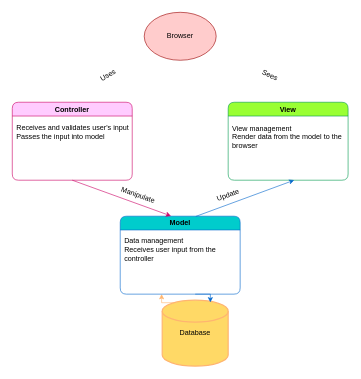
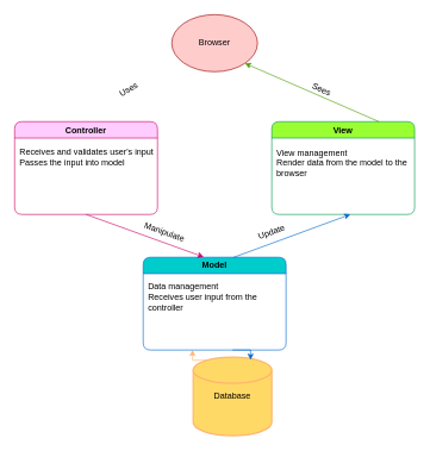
  <mxCell id="0" />
  <mxCell id="1" parent="0" />
  <mxCell id="2" style="edgeStyle=orthogonalEdgeStyle;rounded=0;orthogonalLoop=1;jettySize=auto;html=1;exitX=0.221;exitY=0.039;exitDx=0;exitDy=0;exitPerimeter=0;strokeColor=#FFB570;" edge="1" parent="1" source="3"><mxGeometry relative="1" as="geometry"><mxPoint x="269" y="490" as="targetPoint" /><Array as="points" /></mxGeometry></mxCell>
  <mxCell id="3" value="Database" style="strokeWidth=2;html=1;shape=mxgraph.flowchart.database;whiteSpace=wrap;strokeColor=#FFB570;fillColor=#FFD966;" vertex="1" parent="1"><mxGeometry x="270" y="500" width="110" height="110" as="geometry" /></mxCell>
  <mxCell id="4" style="edgeStyle=orthogonalEdgeStyle;rounded=0;orthogonalLoop=1;jettySize=auto;html=1;entryX=0.73;entryY=0.033;entryDx=0;entryDy=0;entryPerimeter=0;strokeColor=#0066cc;" edge="1" parent="1" target="3"><mxGeometry relative="1" as="geometry"><mxPoint x="325" y="490" as="sourcePoint" /></mxGeometry></mxCell>
  <mxCell id="5" value="Model" style="swimlane;whiteSpace=wrap;html=1;perimeterSpacing=0;rounded=1;strokeColor=#0066CC;fillColor=#00CCCC;" vertex="1" parent="1"><mxGeometry x="200" y="360" width="200" height="130" as="geometry" /></mxCell>
  <mxCell id="6" value="Data management&lt;br&gt;Receives user input from the controller" style="text;html=1;strokeColor=none;fillColor=none;align=left;verticalAlign=top;whiteSpace=wrap;rounded=0;" vertex="1" parent="5"><mxGeometry x="5" y="27.5" width="190" height="95" as="geometry" /></mxCell>
  <mxCell id="7" value="View" style="swimlane;whiteSpace=wrap;html=1;perimeterSpacing=0;rounded=1;strokeColor=#00994D;fillColor=#99FF33;" vertex="1" parent="1"><mxGeometry x="380" y="170" width="200" height="130" as="geometry" /></mxCell>
  <mxCell id="8" value="View management&lt;br&gt;Render data from the model to the browser" style="text;html=1;strokeColor=none;fillColor=none;align=left;verticalAlign=top;whiteSpace=wrap;rounded=0;" vertex="1" parent="7"><mxGeometry x="5" y="30" width="190" height="95" as="geometry" /></mxCell>
  <mxCell id="9" value="Controller" style="swimlane;whiteSpace=wrap;html=1;perimeterSpacing=0;rounded=1;fillColor=#FFCCFF;strokeColor=#CC0066;startSize=23;" vertex="1" parent="1"><mxGeometry x="20" y="170" width="200" height="130" as="geometry" /></mxCell>
  <mxCell id="10" value="Receives and validates user's input&lt;br&gt;Passes the input into model" style="text;html=1;strokeColor=none;fillColor=none;align=left;verticalAlign=top;whiteSpace=wrap;rounded=0;" vertex="1" parent="9"><mxGeometry x="5" y="29" width="190" height="95" as="geometry" /></mxCell>
  <mxCell id="11" value="Browser" style="ellipse;whiteSpace=wrap;html=1;strokeColor=#990000;fillColor=#FFCCCC;" vertex="1" parent="1"><mxGeometry x="240" y="20" width="120" height="80" as="geometry" /></mxCell>
+ <mxCell id="12" value="" style="endArrow=classic;html=1;rounded=0;entryX=1;entryY=1;entryDx=0;entryDy=0;exitX=0.75;exitY=0;exitDx=0;exitDy=0;strokeColor=#4D9900;" edge="1" parent="1" source="7" target="11"><mxGeometry width="50" height="50" relative="1" as="geometry"><mxPoint x="268" y="68" as="sourcePoint" /><mxPoint x="130" y="180" as="targetPoint" /></mxGeometry></mxCell>
  <mxCell id="13" value="" style="endArrow=classic;html=1;rounded=0;exitX=0.5;exitY=1;exitDx=0;exitDy=0;entryX=0.423;entryY=-0.003;entryDx=0;entryDy=0;entryPerimeter=0;strokeColor=#CC0066;" edge="1" parent="1" source="9" target="5"><mxGeometry width="50" height="50" relative="1" as="geometry"><mxPoint x="310" y="360" as="sourcePoint" /><mxPoint x="360" y="310" as="targetPoint" /></mxGeometry></mxCell>
  <mxCell id="14" value="" style="endArrow=classic;html=1;rounded=0;exitX=0.63;exitY=0.003;exitDx=0;exitDy=0;exitPerimeter=0;strokeColor=#0066cc;" edge="1" parent="1" source="5"><mxGeometry width="50" height="50" relative="1" as="geometry"><mxPoint x="320" y="410" as="sourcePoint" /><mxPoint x="490" y="300" as="targetPoint" /></mxGeometry></mxCell>
  <mxCell id="15" value="Update" style="text;html=1;strokeColor=none;fillColor=none;align=center;verticalAlign=middle;whiteSpace=wrap;rounded=0;rotation=-20;" vertex="1" parent="1"><mxGeometry x="350" y="310" width="60" height="30" as="geometry" /></mxCell>
  <mxCell id="16" value="Manipulate" style="text;html=1;strokeColor=none;fillColor=none;align=center;verticalAlign=middle;whiteSpace=wrap;rounded=0;rotation=20;" vertex="1" parent="1"><mxGeometry x="200" y="310" width="60" height="30" as="geometry" /></mxCell>
  <mxCell id="17" value="Uses" style="text;html=1;strokeColor=none;fillColor=none;align=center;verticalAlign=middle;whiteSpace=wrap;rounded=0;rotation=-30;" vertex="1" parent="1"><mxGeometry x="150" y="110" width="60" height="30" as="geometry" /></mxCell>
  <mxCell id="18" value="Sees" style="text;html=1;strokeColor=none;fillColor=none;align=center;verticalAlign=middle;whiteSpace=wrap;rounded=0;rotation=25;" vertex="1" parent="1"><mxGeometry x="420" y="110" width="60" height="30" as="geometry" /></mxCell>
